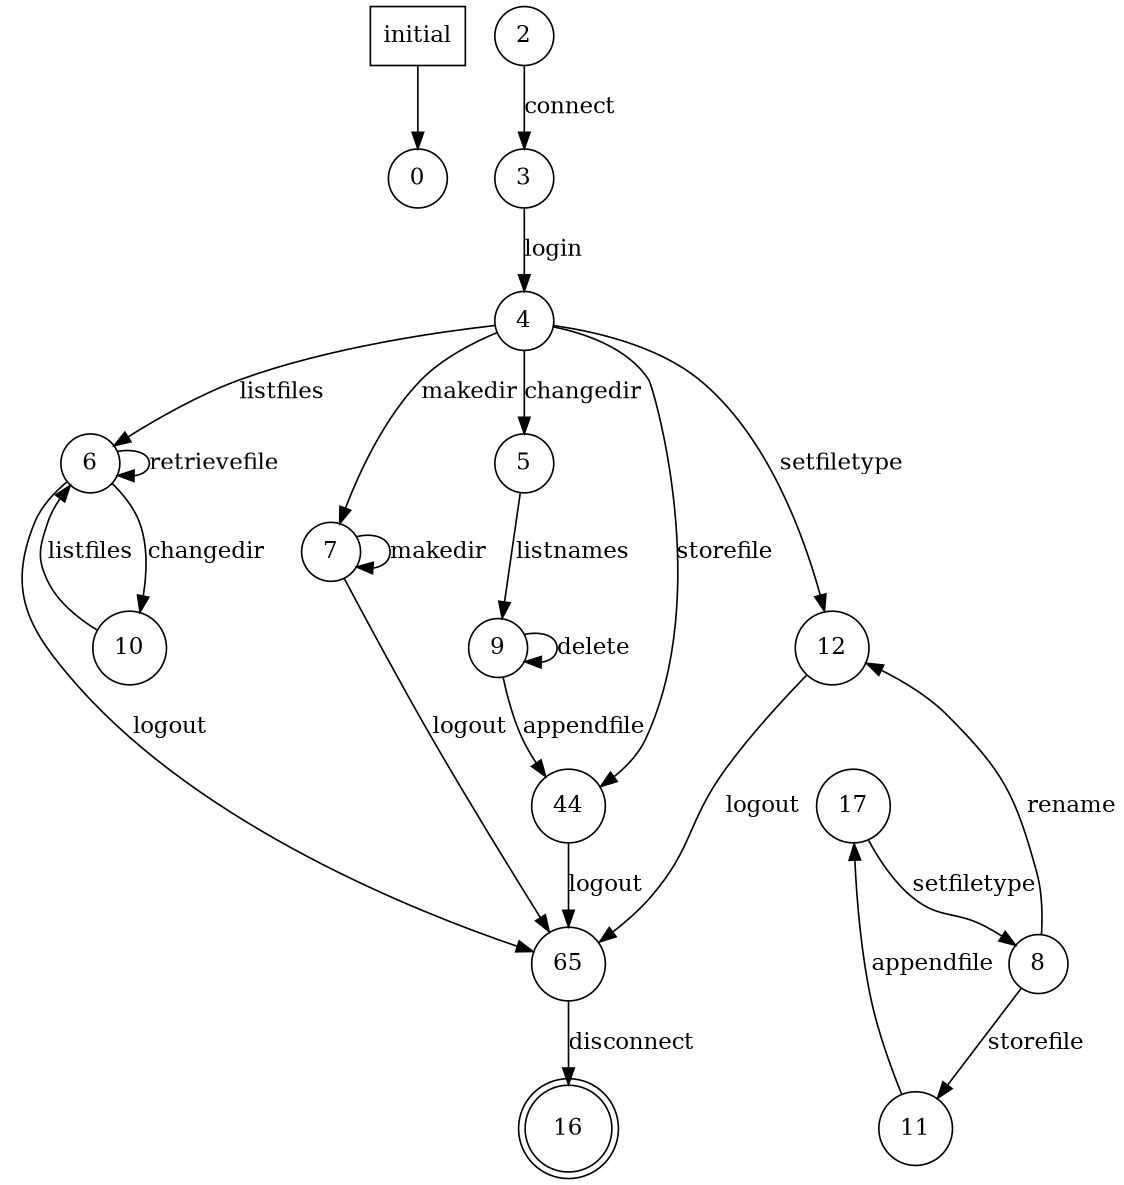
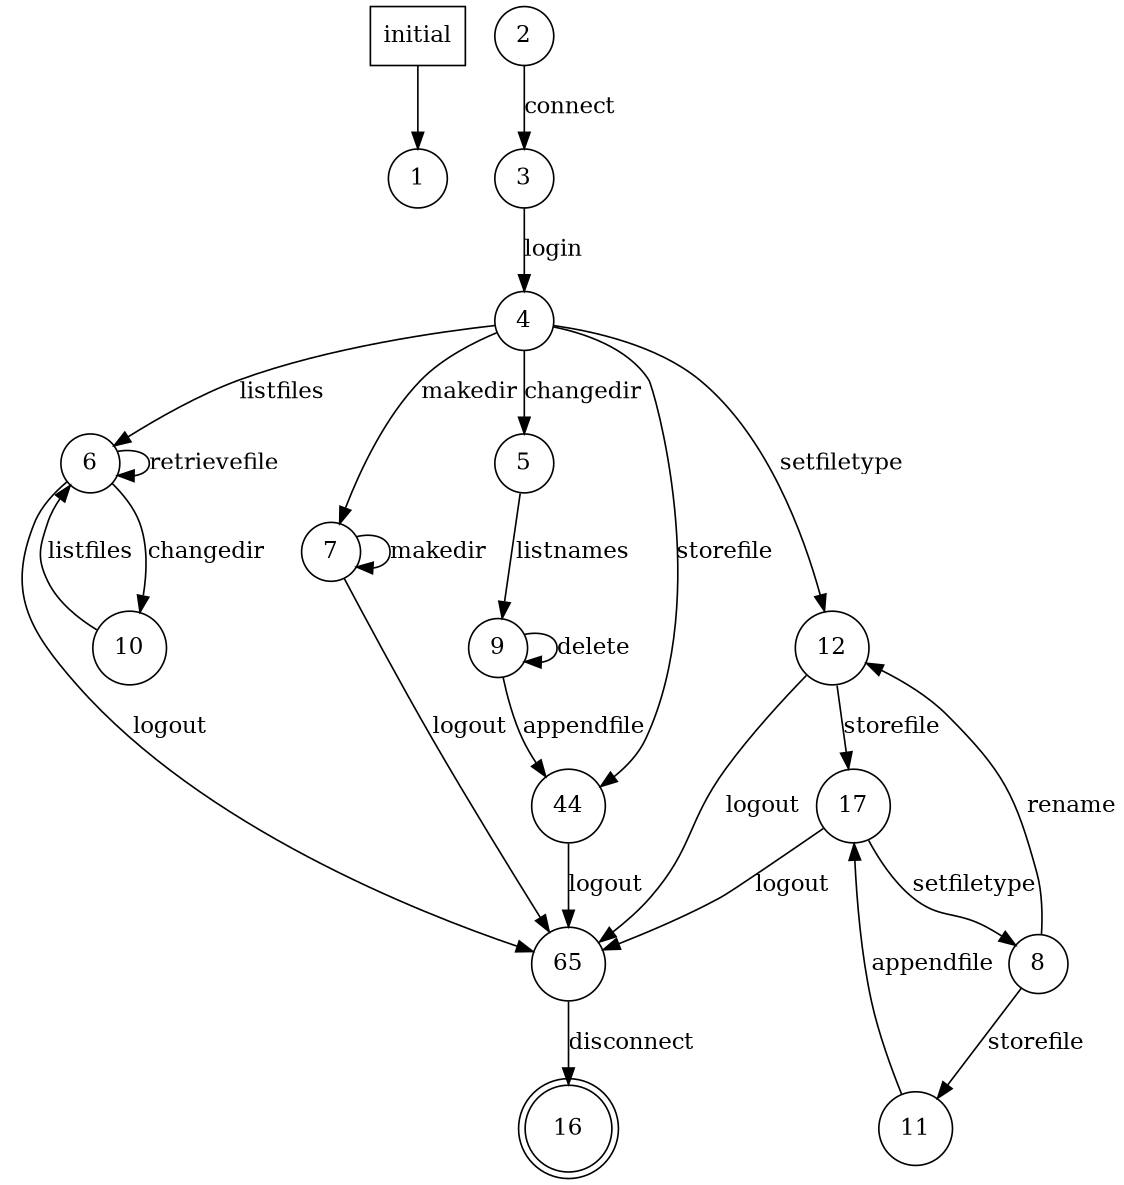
  digraph {
    node [shape=circle]
    initial [shape=box]
-   1 [label=0]
+   1
    2
    3
    4
    5
    6
    7
    n9 [label=44]
    12
    9
    10
    n13 [label=65]
    8
    11
    16 [shape=doublecircle]
    n17 [label=17]
    initial -> 1
    2 -> 3 [label=connect]
    3 -> 4 [label=login]
    4 -> 5 [label=changedir]
    4 -> 6 [label=listfiles]
    4 -> 7 [label=makedir]
    4 -> n9 [label=storefile]
    4 -> 12 [label=setfiletype]
    5 -> 9 [label=listnames]
    6 -> 6 [label=retrievefile]
    6 -> 10 [label=changedir]
    6 -> n13 [label=logout]
    7 -> 7 [label=makedir]
    7 -> n13 [label=logout]
    n9 -> n13 [label=logout]
    12 -> n13 [label=logout]
+   12 -> n17 [label=storefile]
    9 -> n9 [label=appendfile]
    9 -> 9 [label=delete]
    10 -> 6 [label=listfiles]
    n13 -> 16 [label=disconnect]
    8 -> 12 [label=rename]
    8 -> 11 [label=storefile]
    11 -> n17 [label=appendfile]
+   n17 -> n13 [label=logout]
    n17 -> 8 [label=setfiletype]
  }
